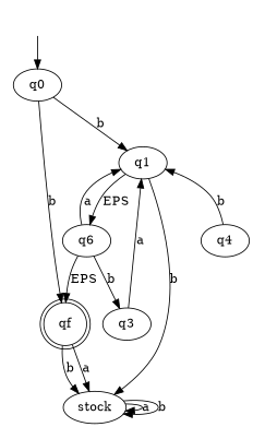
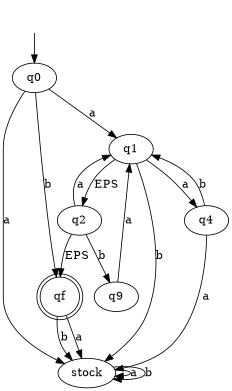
  digraph {
    start [style=invis]
    q0
    q1
    qf [shape=doublecircle]
    stock
    q4
-   q2 [label=q6]
-   q3
+   q2
+   q3 [label=q9]
    start -> q0
-   q0 -> q1 [label=b]
+   q0 -> q1 [label=a]
    q0 -> qf [label=b]
+   q0 -> stock [label=a]
    q1 -> stock [label=b]
+   q1 -> q4 [label=a]
    q1 -> q2 [label=EPS]
    qf -> stock [label=a]
    qf -> stock [label=b]
    stock -> stock [label=a]
    stock -> stock [label=b]
    q4 -> q1 [label=b]
+   q4 -> stock [label=a]
    q2 -> q1 [label=a]
    q2 -> qf [label=EPS]
    q2 -> q3 [label=b]
    q3 -> q1 [label=a]
  }
